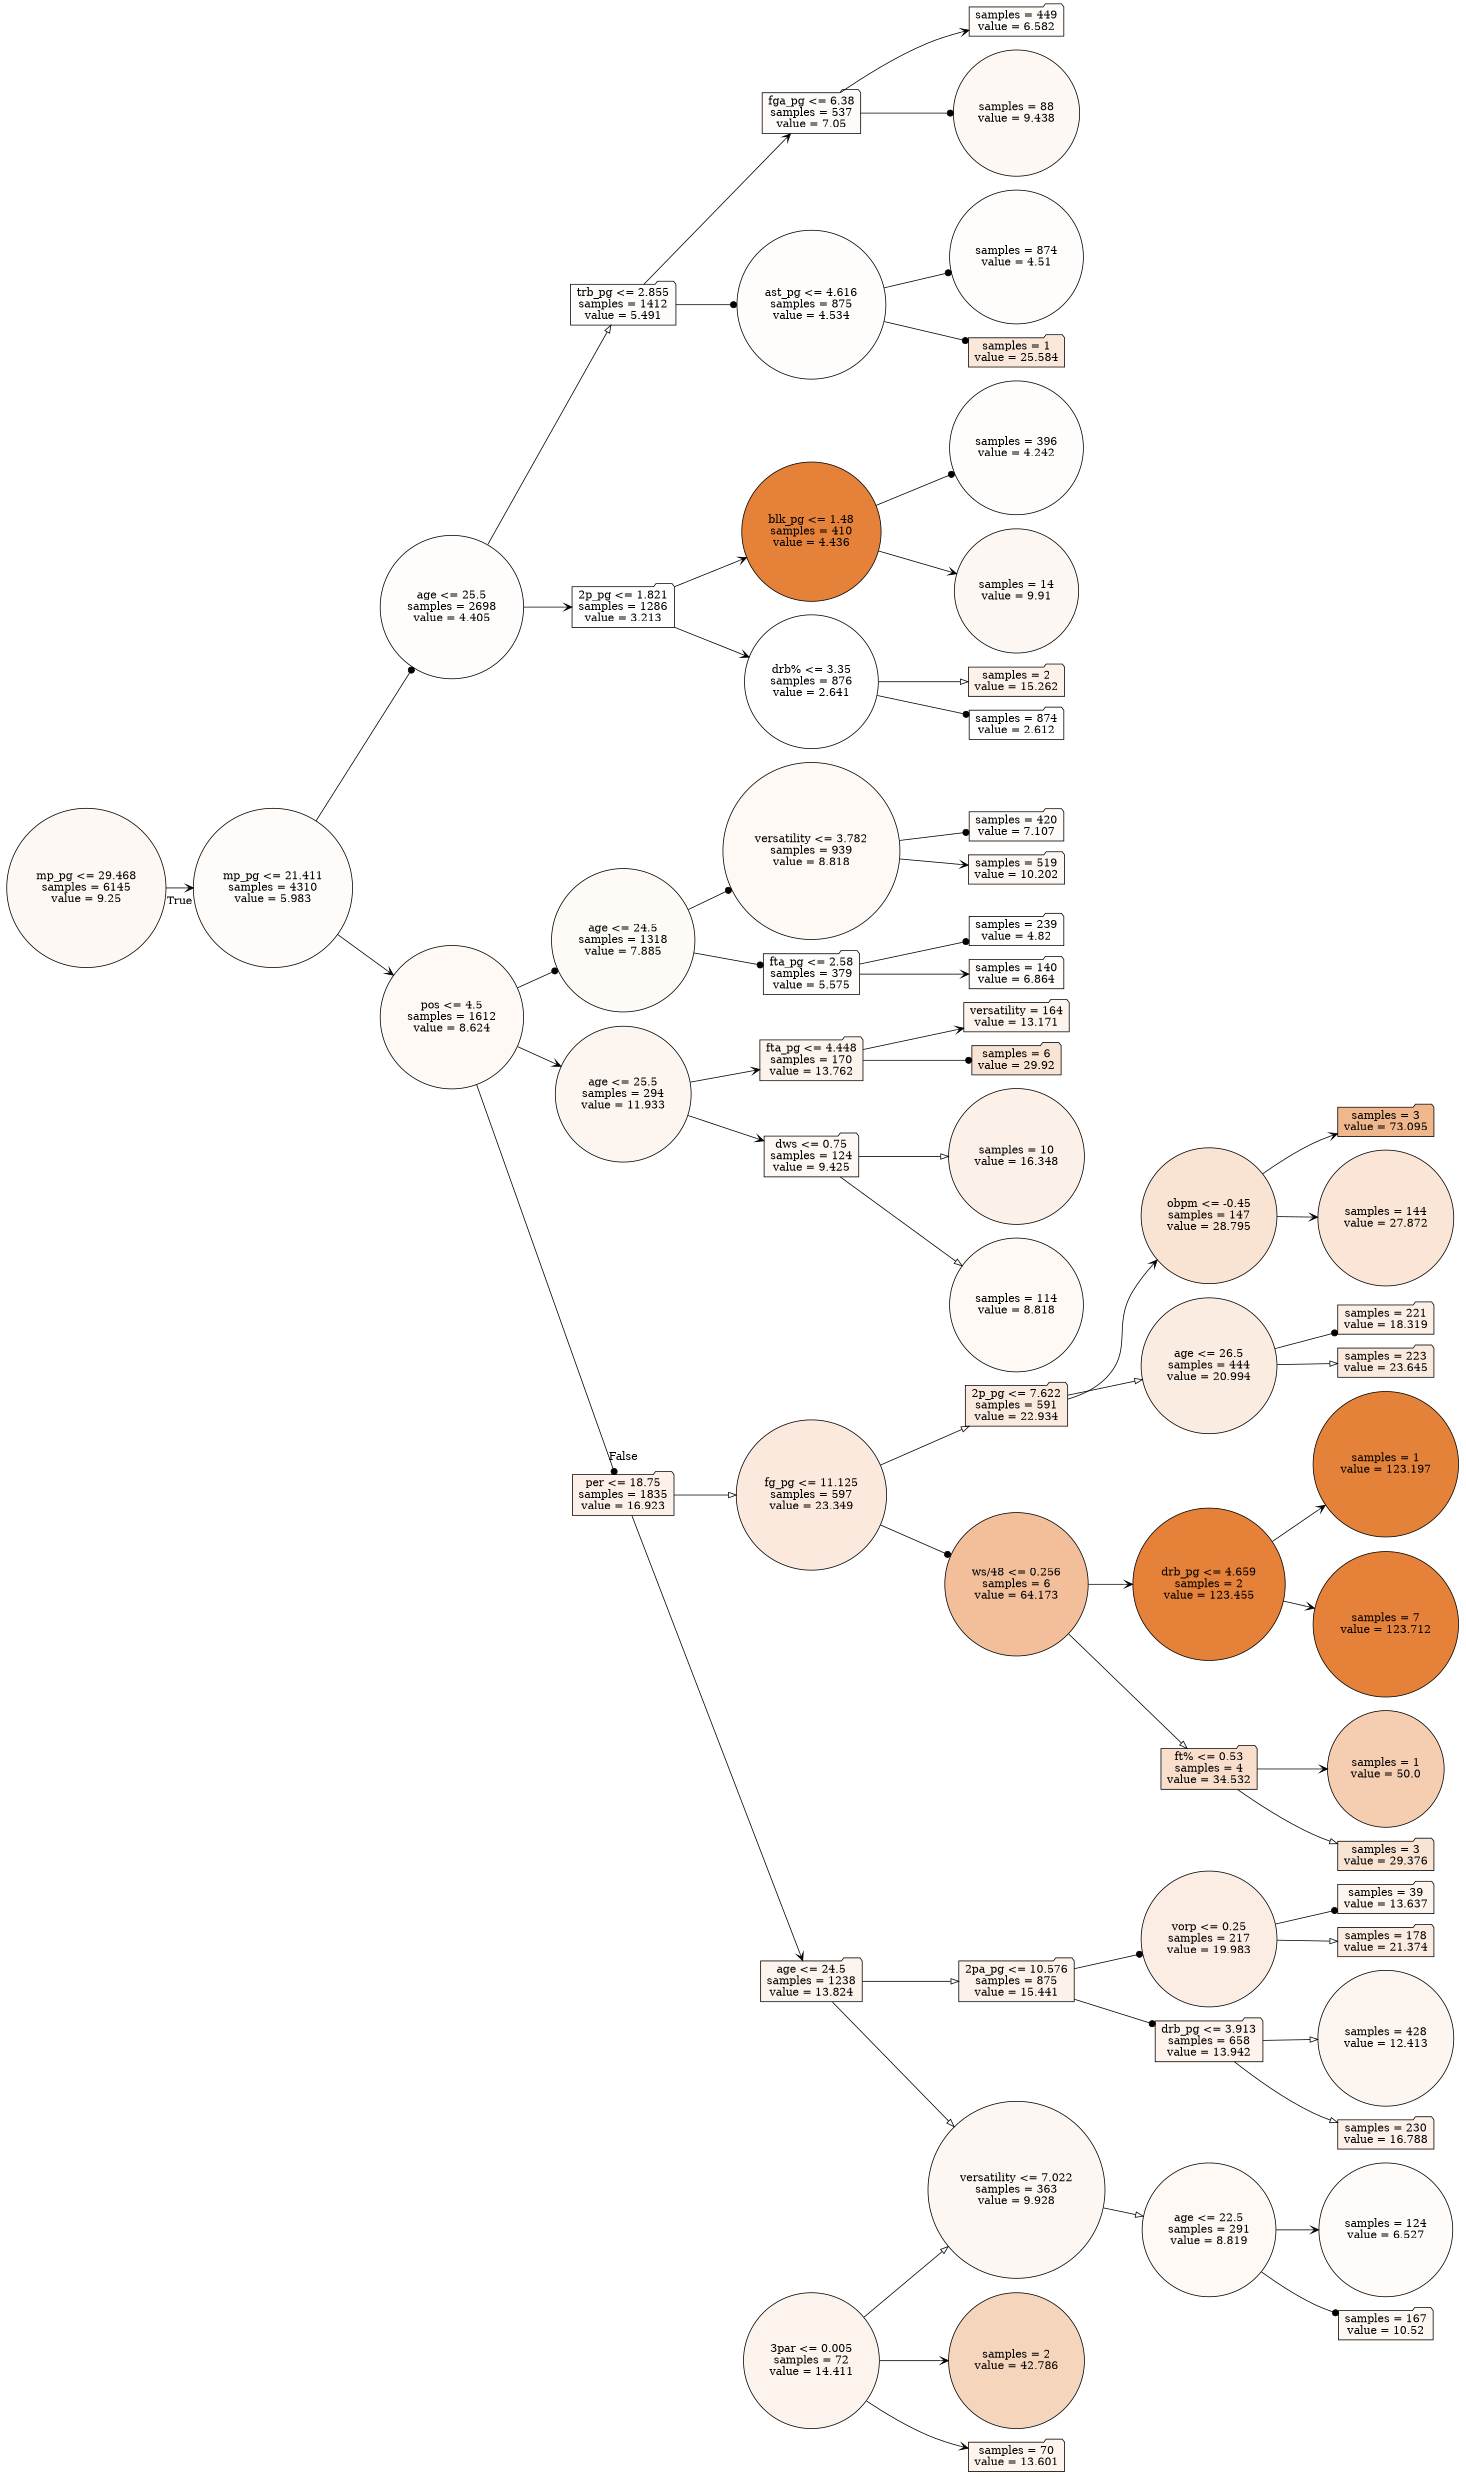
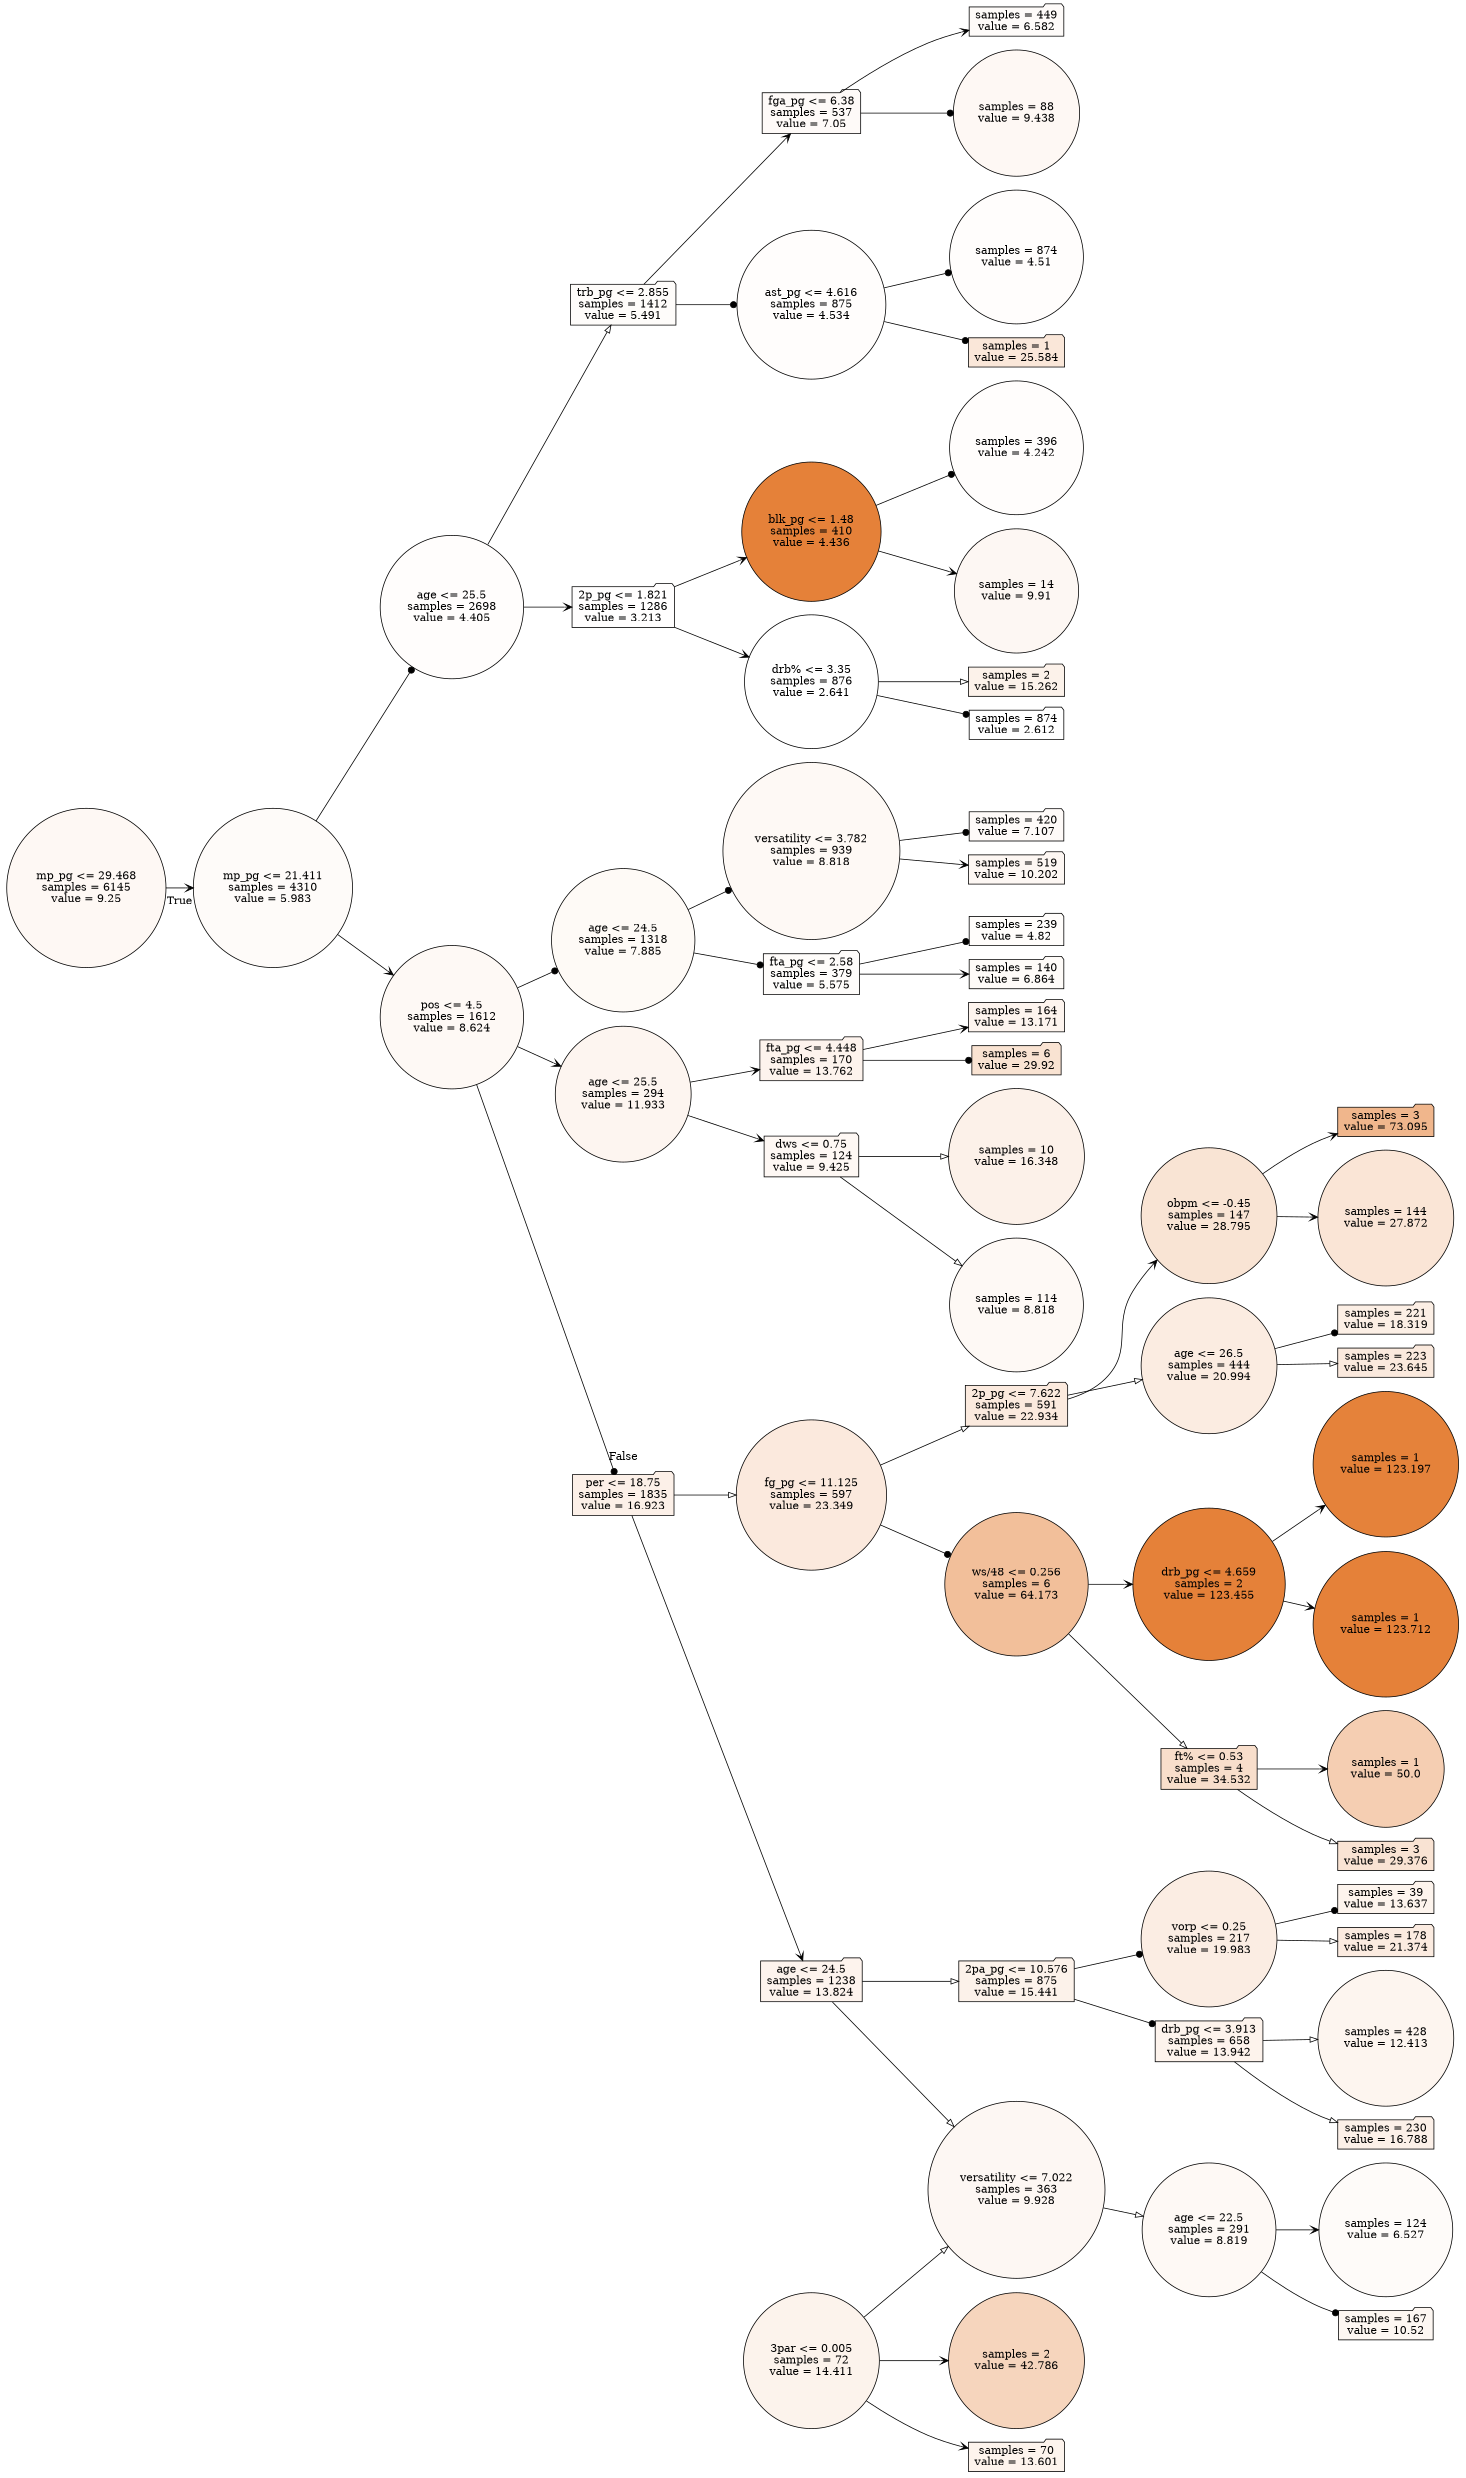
  digraph {
    rankdir=LR
    node [color=black fillcolor="#fffdfc" shape=circle style=filled]
    edge [arrowhead=vee]
    n1 [fillcolor="#fef8f4" label="mp_pg <= 29.468\nsamples = 6145\nvalue = 9.25"]
    n2 [fillcolor="#fefbf9" label="mp_pg <= 21.411\nsamples = 4310\nvalue = 5.983"]
    n3 [label="age <= 25.5\nsamples = 2698\nvalue = 4.405"]
    n4 [fillcolor="#fef9f5" label="pos <= 4.5\nsamples = 1612\nvalue = 8.624"]
    n5 [fillcolor="#fcf0e8" label="per <= 18.75\nsamples = 1835\nvalue = 16.923" shape=folder]
    n6 [fillcolor="#fdf3ed" label="age <= 24.5\nsamples = 1238\nvalue = 13.824" shape=folder]
    n7 [fillcolor="#fbe9dd" label="fg_pg <= 11.125\nsamples = 597\nvalue = 23.349"]
    n8 [fillcolor="#fffefe" label="2p_pg <= 1.821\nsamples = 1286\nvalue = 3.213" shape=folder]
    n9 [fillcolor="#fefcfa" label="trb_pg <= 2.855\nsamples = 1412\nvalue = 5.491" shape=folder]
    n10 [fillcolor="#fefaf6" label="age <= 24.5\nsamples = 1318\nvalue = 7.885"]
    n11 [fillcolor="#fdf5f0" label="age <= 25.5\nsamples = 294\nvalue = 11.933"]
    n12 [fillcolor="#ffffff" label="drb% <= 3.35\nsamples = 876\nvalue = 2.641"]
    n13 [fillcolor="#e58139" label="blk_pg <= 1.48\nsamples = 410\nvalue = 4.436"]
    n14 [label="ast_pg <= 4.616\nsamples = 875\nvalue = 4.534"]
    n15 [fillcolor="#fefaf8" label="fga_pg <= 6.38\nsamples = 537\nvalue = 7.05" shape=folder]
    n16 [fillcolor="#fcf2ea" label="samples = 2\nvalue = 15.262" shape=folder]
    n17 [fillcolor="#ffffff" label="samples = 874\nvalue = 2.612" shape=folder]
    n18 [label="samples = 396\nvalue = 4.242"]
    n19 [fillcolor="#fdf7f3" label="samples = 14\nvalue = 9.91"]
    n20 [label="samples = 874\nvalue = 4.51"]
    n21 [fillcolor="#fae7d9" label="samples = 1\nvalue = 25.584" shape=folder]
    n22 [fillcolor="#fefbf9" label="samples = 449\nvalue = 6.582" shape=folder]
    n23 [fillcolor="#fef8f4" label="samples = 88\nvalue = 9.438"]
    n24 [fillcolor="#fefcfa" label="fta_pg <= 2.58\nsamples = 379\nvalue = 5.575" shape=folder]
    n25 [fillcolor="#fef9f5" label="versatility <= 3.782\nsamples = 939\nvalue = 8.818"]
    n26 [fillcolor="#fef8f4" label="dws <= 0.75\nsamples = 124\nvalue = 9.425" shape=folder]
    n27 [fillcolor="#fdf3ed" label="fta_pg <= 4.448\nsamples = 170\nvalue = 13.762" shape=folder]
    n28 [fillcolor="#fffdfb" label="samples = 239\nvalue = 4.82" shape=folder]
    n29 [fillcolor="#fefbf8" label="samples = 140\nvalue = 6.864" shape=folder]
    n30 [fillcolor="#fefaf8" label="samples = 420\nvalue = 7.107" shape=folder]
    n31 [fillcolor="#fdf7f3" label="samples = 519\nvalue = 10.202" shape=folder]
    n32 [fillcolor="#fcf1e9" label="samples = 10\nvalue = 16.348"]
    n33 [fillcolor="#fef9f5" label="samples = 114\nvalue = 8.818"]
-   n34 [fillcolor="#fdf4ee" label="versatility = 164\nvalue = 13.171" shape=folder]
+   n34 [fillcolor="#fdf4ee" label="samples = 164\nvalue = 13.171" shape=folder]
    n35 [fillcolor="#f9e3d2" label="samples = 6\nvalue = 29.92" shape=folder]
    n36 [fillcolor="#fdf7f3" label="versatility <= 7.022\nsamples = 363\nvalue = 9.928"]
    n37 [fillcolor="#fcf2ea" label="2pa_pg <= 10.576\nsamples = 875\nvalue = 15.441" shape=folder]
    n38 [fillcolor="#fbeade" label="2p_pg <= 7.622\nsamples = 591\nvalue = 22.934" shape=folder]
    n39 [fillcolor="#f2bf9a" label="ws/48 <= 0.256\nsamples = 6\nvalue = 64.173"]
    n40 [fillcolor="#fef9f5" label="age <= 22.5\nsamples = 291\nvalue = 8.819"]
    n41 [fillcolor="#fdf3ec" label="drb_pg <= 3.913\nsamples = 658\nvalue = 13.942" shape=folder]
    n42 [fillcolor="#fbede3" label="vorp <= 0.25\nsamples = 217\nvalue = 19.983"]
    n43 [fillcolor="#fefbf9" label="samples = 124\nvalue = 6.527"]
    n44 [fillcolor="#fdf7f2" label="samples = 167\nvalue = 10.52" shape=folder]
    n45 [fillcolor="#fcf3ec" label="3par <= 0.005\nsamples = 72\nvalue = 14.411"]
    n46 [fillcolor="#f6d5bd" label="samples = 2\nvalue = 42.786"]
    n47 [fillcolor="#fdf4ed" label="samples = 70\nvalue = 13.601" shape=folder]
    n48 [fillcolor="#fdf5ef" label="samples = 428\nvalue = 12.413"]
    n49 [fillcolor="#fcf0e8" label="samples = 230\nvalue = 16.788" shape=folder]
    n50 [fillcolor="#fdf4ed" label="samples = 39\nvalue = 13.637" shape=folder]
    n51 [fillcolor="#fbebe0" label="samples = 178\nvalue = 21.374" shape=folder]
    n52 [fillcolor="#fbece1" label="age <= 26.5\nsamples = 444\nvalue = 20.994"]
    n53 [fillcolor="#f9e4d4" label="obpm <= -0.45\nsamples = 147\nvalue = 28.795"]
    n54 [fillcolor="#f8decb" label="ft% <= 0.53\nsamples = 4\nvalue = 34.532" shape=folder]
    n55 [fillcolor="#e58139" label="drb_pg <= 4.659\nsamples = 2\nvalue = 123.455"]
    n56 [fillcolor="#fcefe5" label="samples = 221\nvalue = 18.319" shape=folder]
    n57 [fillcolor="#fae9dd" label="samples = 223\nvalue = 23.645" shape=folder]
    n58 [fillcolor="#f0b68c" label="samples = 3\nvalue = 73.095" shape=folder]
    n59 [fillcolor="#fae5d6" label="samples = 144\nvalue = 27.872"]
    n60 [fillcolor="#f5ceb2" label="samples = 1\nvalue = 50.0"]
    n61 [fillcolor="#f9e3d3" label="samples = 3\nvalue = 29.376" shape=folder]
    n62 [fillcolor="#e5823a" label="samples = 1\nvalue = 123.197"]
-   n63 [fillcolor="#e58139" label="samples = 7\nvalue = 123.712"]
+   n63 [fillcolor="#e58139" label="samples = 1\nvalue = 123.712"]
    n1 -> n2 [headlabel=True labelangle=45 labeldistance=2.5]
    n2 -> n3 [arrowhead=dot]
    n2 -> n4
    n3 -> n8
    n3 -> n9 [arrowhead=onormal]
    n4 -> n5 [arrowhead=dot headlabel=False labelangle=-45 labeldistance=2.5]
    n4 -> n10 [arrowhead=dot]
    n4 -> n11
    n5 -> n6
    n5 -> n7 [arrowhead=onormal]
    n6 -> n36 [arrowhead=onormal]
    n6 -> n37 [arrowhead=onormal]
    n7 -> n38 [arrowhead=onormal]
    n7 -> n39 [arrowhead=dot]
    n8 -> n12
    n8 -> n13
    n9 -> n14 [arrowhead=dot]
    n9 -> n15
    n10 -> n24 [arrowhead=dot]
    n10 -> n25 [arrowhead=dot]
    n11 -> n26
    n11 -> n27
    n12 -> n16 [arrowhead=onormal]
    n12 -> n17 [arrowhead=dot]
    n13 -> n18 [arrowhead=dot]
    n13 -> n19
    n14 -> n20 [arrowhead=dot]
    n14 -> n21 [arrowhead=dot]
    n15 -> n22
    n15 -> n23 [arrowhead=dot]
    n24 -> n28 [arrowhead=dot]
    n24 -> n29
    n25 -> n30 [arrowhead=dot]
    n25 -> n31
    n26 -> n32 [arrowhead=onormal]
    n26 -> n33 [arrowhead=onormal]
    n27 -> n34
    n27 -> n35 [arrowhead=dot]
    n36 -> n40 [arrowhead=onormal]
    n37 -> n41 [arrowhead=dot]
    n37 -> n42 [arrowhead=dot]
    n38 -> n52 [arrowhead=onormal]
    n38 -> n53
    n39 -> n54 [arrowhead=onormal]
    n39 -> n55
    n40 -> n43
    n40 -> n44 [arrowhead=dot]
    n41 -> n48 [arrowhead=onormal]
    n41 -> n49 [arrowhead=onormal]
    n42 -> n50 [arrowhead=dot]
    n42 -> n51 [arrowhead=onormal]
    n45 -> n36 [arrowhead=onormal]
    n45 -> n46
    n45 -> n47
    n52 -> n56 [arrowhead=dot]
    n52 -> n57 [arrowhead=onormal]
    n53 -> n58
    n53 -> n59
    n54 -> n60
    n54 -> n61 [arrowhead=onormal]
    n55 -> n62
    n55 -> n63
  }
